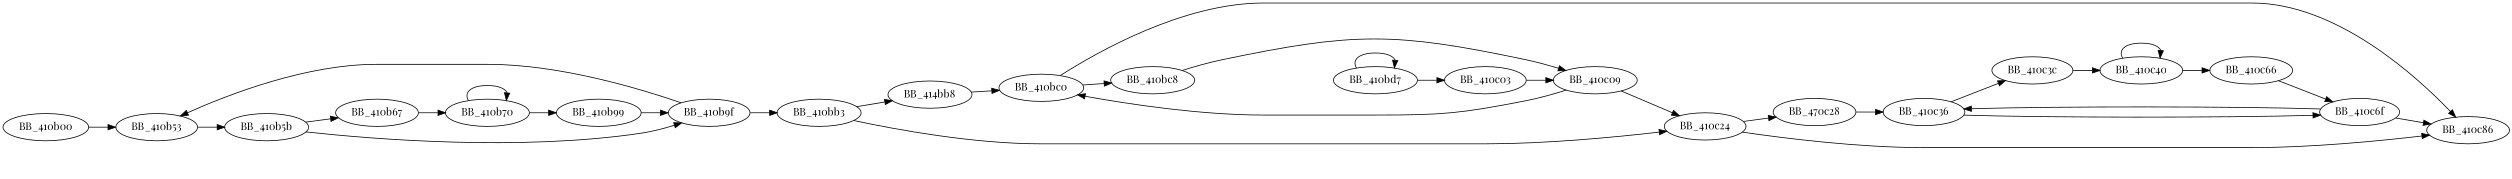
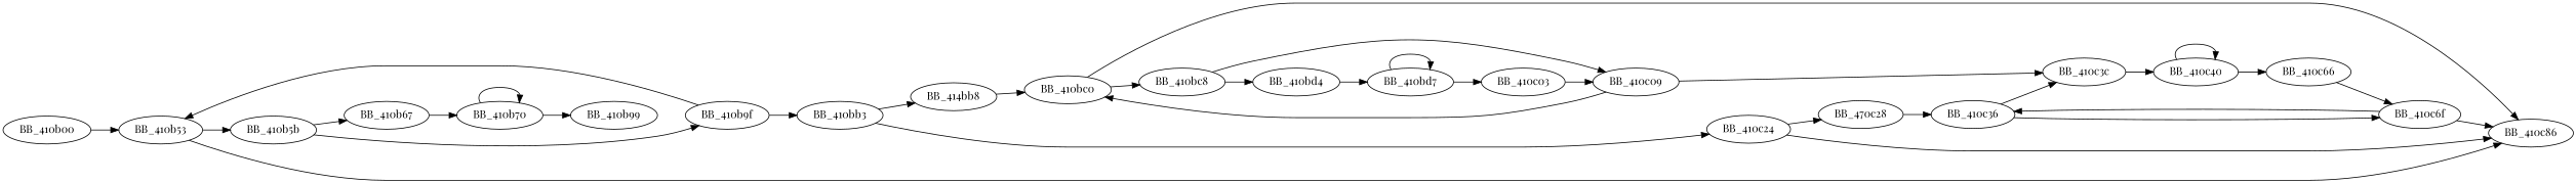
  digraph {
    fontname="Playfair Display"
    rankdir=LR
    node [fontname="Playfair Display"]
    edge [fontname="Playfair Display"]
    BB_410b00
    BB_410b53
    BB_410b5b
    BB_410c86
    BB_410b67
    BB_410b9f
    BB_410b70
    BB_410bb3
    BB_410b99
    n10 [label=BB_414bb8]
    BB_410c24
    BB_410bc0
    n13 [label=BB_470c28]
    BB_410bc8
    n15 [label=BB_410c36]
+   BB_410bd4
    BB_410c09
    BB_410bd7
    BB_410c03
    BB_410c3c
    BB_410c6f
    BB_410c40
    BB_410c66
    BB_410b00 -> BB_410b53
    BB_410b53 -> BB_410b5b
+   BB_410b53 -> BB_410c86
    BB_410b5b -> BB_410b67
    BB_410b5b -> BB_410b9f
    BB_410b67 -> BB_410b70
    BB_410b9f -> BB_410b53
    BB_410b9f -> BB_410bb3
    BB_410b70 -> BB_410b70
    BB_410b70 -> BB_410b99
    BB_410bb3 -> n10
    BB_410bb3 -> BB_410c24
-   BB_410b99 -> BB_410b9f
    n10 -> BB_410bc0
    BB_410c24 -> BB_410c86
    BB_410c24 -> n13
    BB_410bc0 -> BB_410c86
    BB_410bc0 -> BB_410bc8
    n13 -> n15
+   BB_410bc8 -> BB_410bd4
    BB_410bc8 -> BB_410c09
    n15 -> BB_410c3c
    n15 -> BB_410c6f
-   BB_410c09 -> BB_410c24
+   BB_410bd4 -> BB_410bd7
+   BB_410c09 -> BB_410c3c
    BB_410c09 -> BB_410bc0
    BB_410bd7 -> BB_410bd7
    BB_410bd7 -> BB_410c03
    BB_410c03 -> BB_410c09
    BB_410c3c -> BB_410c40
    BB_410c6f -> BB_410c86
    BB_410c6f -> n15
    BB_410c40 -> BB_410c40
    BB_410c40 -> BB_410c66
    BB_410c66 -> BB_410c6f
  }
